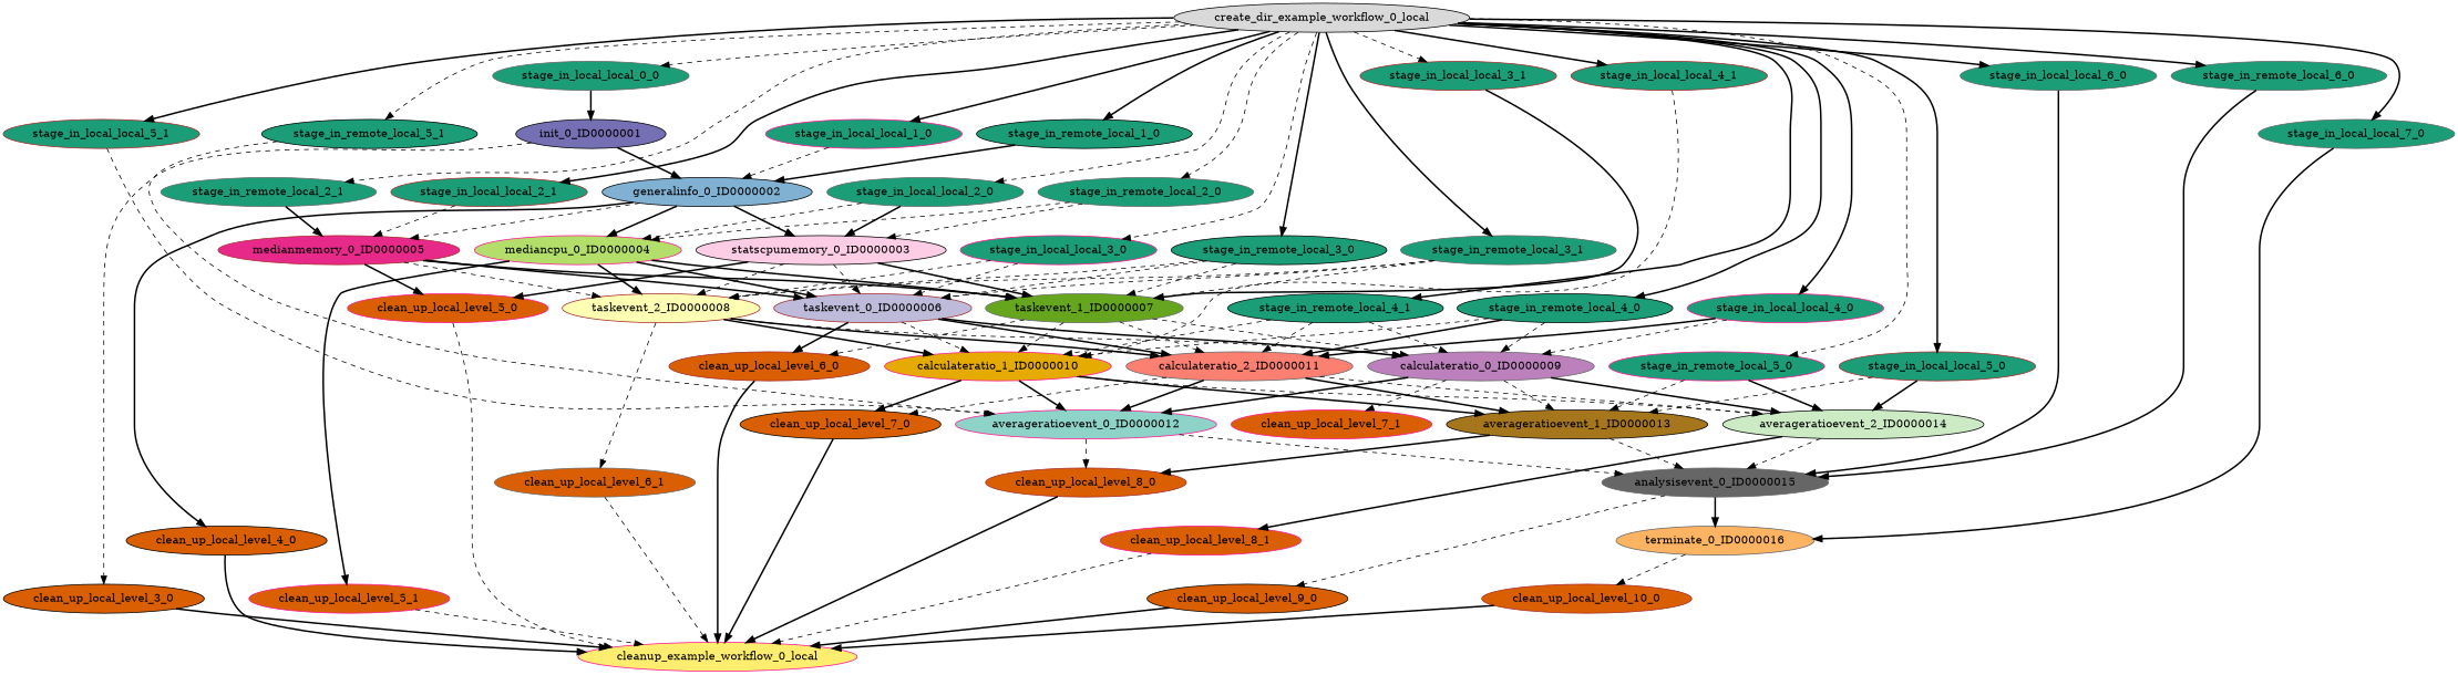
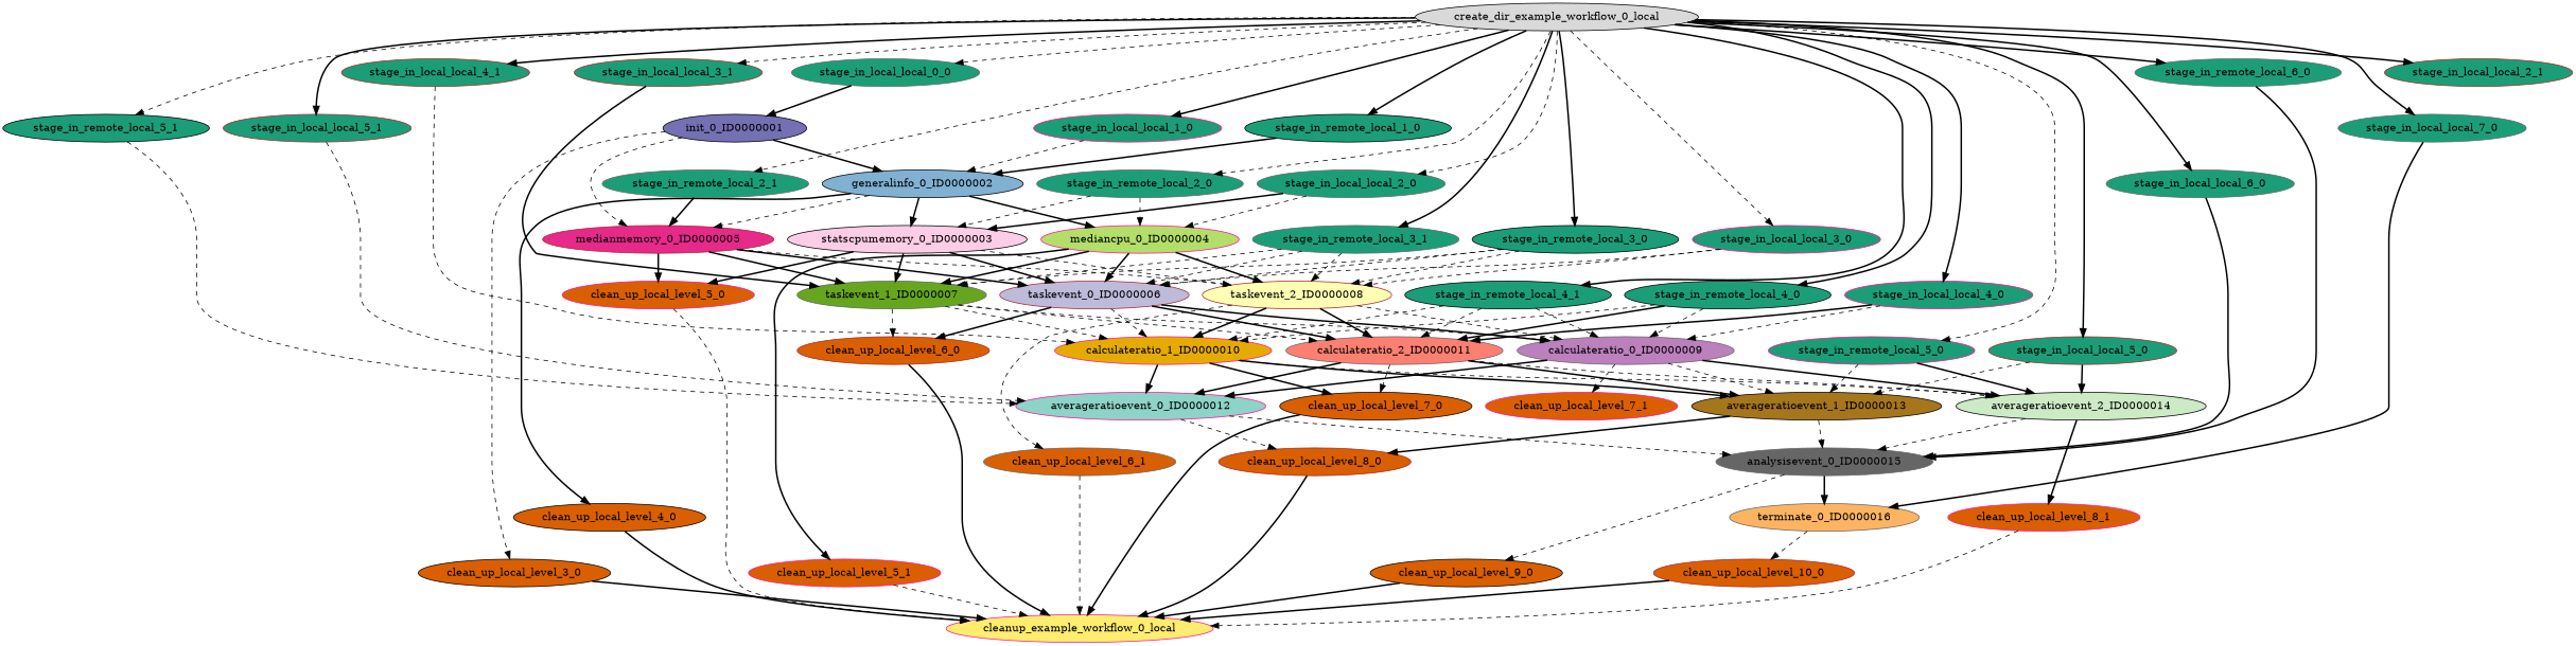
  digraph {
    node [color=black fillcolor="#1b9e77" shape=ellipse style=filled]
    edge [arrowhead=normal arrowsize=1.0 color="#000000" style=bold]
    n1 [color=gray40 label=stage_in_local_local_0_0]
    n2 [fillcolor="#7570b3" label=init_0_ID0000001]
    n3 [fillcolor="#d95f02" label=clean_up_local_level_3_0]
    n4 [fillcolor="#80b1d3" label=generalinfo_0_ID0000002]
    n5 [color=gray40 label=stage_in_remote_local_3_1]
    n6 [color=gray40 fillcolor="#66a61e" label=taskevent_1_ID0000007]
    n7 [color=brown fillcolor="#bebada" label=taskevent_0_ID0000006]
    n8 [color=brown fillcolor="#ffffb3" label=taskevent_2_ID0000008]
    n9 [color=deeppink fillcolor="#e6ab02" label=calculateratio_1_ID0000010]
    n10 [color=gray40 fillcolor="#fb8072" label=calculateratio_2_ID0000011]
    n11 [color=gray40 fillcolor="#bc80bd" label=calculateratio_0_ID0000009]
    n12 [color=brown fillcolor="#d95f02" label=clean_up_local_level_6_0]
    n13 [color=gray40 fillcolor="#d95f02" label=clean_up_local_level_6_1]
    n14 [label=stage_in_remote_local_3_0]
    n15 [color=deeppink fillcolor="#d95f02" label=clean_up_local_level_7_1]
    n16 [color=deeppink fillcolor="#ffed6f" label=cleanup_example_workflow_0_local]
    n17 [fillcolor="#d95f02" label=clean_up_local_level_7_0]
    n18 [label=stage_in_remote_local_4_0]
    n19 [fillcolor="#a6761d" label=averageratioevent_1_ID0000013]
    n20 [color=deeppink fillcolor="#8dd3c7" label=averageratioevent_0_ID0000012]
    n21 [fillcolor="#ccebc5" label=averageratioevent_2_ID0000014]
    n22 [label=stage_in_remote_local_4_1]
    n23 [color=brown fillcolor="#e7298a" label=medianmemory_0_ID0000005]
    n24 [color=deeppink fillcolor="#b3de69" label=mediancpu_0_ID0000004]
    n25 [fillcolor="#fccde5" label=statscpumemory_0_ID0000003]
    n26 [fillcolor="#d95f02" label=clean_up_local_level_4_0]
    n27 [color=deeppink fillcolor="#d95f02" label=clean_up_local_level_5_0]
    n28 [color=gray40 label=stage_in_local_local_6_0]
    n29 [color=gray40 fillcolor="#666666" label=analysisevent_0_ID0000015]
    n30 [fillcolor="#d95f02" label=clean_up_local_level_9_0]
    n31 [color=gray40 fillcolor="#fdb462" label=terminate_0_ID0000016]
    n32 [color=brown fillcolor="#d95f02" label=clean_up_local_level_8_0]
    n33 [color=deeppink fillcolor="#d95f02" label=clean_up_local_level_8_1]
    n34 [label=stage_in_remote_local_1_0]
    n35 [color=brown fillcolor="#d95f02" label=clean_up_local_level_10_0]
    n36 [color=deeppink label=stage_in_local_local_1_0]
    n37 [color=gray40 label=stage_in_remote_local_2_0]
    n38 [color=deeppink fillcolor="#d95f02" label=clean_up_local_level_5_1]
    n39 [color=gray40 label=stage_in_remote_local_2_1]
    n40 [color=deeppink label=stage_in_local_local_4_0]
    n41 [color=brown label=stage_in_local_local_4_1]
    n42 [color=gray40 label=stage_in_remote_local_6_0]
    n43 [color=gray40 label=stage_in_local_local_7_0]
    n44 [label=stage_in_remote_local_5_1]
    n45 [color=deeppink label=stage_in_remote_local_5_0]
    n46 [color=brown label=stage_in_local_local_3_1]
    n47 [color=deeppink label=stage_in_local_local_3_0]
    n48 [color=brown label=stage_in_local_local_5_1]
    n49 [color=brown label=stage_in_local_local_5_0]
    n50 [color=gray40 label=stage_in_local_local_2_0]
    n51 [color=brown label=stage_in_local_local_2_1]
    n52 [fillcolor="#d9d9d9" label=create_dir_example_workflow_0_local]
    n1 -> n2
    n2 -> n3 [style=dashed]
    n2 -> n4
    n3 -> n16
    n4 -> n23 [style=dashed]
    n4 -> n24
    n4 -> n25
    n4 -> n26
    n5 -> n6 [style=dashed]
    n5 -> n7 [style=dashed]
    n5 -> n8 [style=dashed]
    n6 -> n9 [style=dashed]
    n6 -> n10 [style=dashed]
    n6 -> n11 [style=dashed]
    n6 -> n12 [style=dashed]
    n7 -> n9 [style=dashed]
    n7 -> n10
    n7 -> n11
    n7 -> n12
    n8 -> n9
    n8 -> n10
    n8 -> n11 [style=dashed]
    n8 -> n13 [style=dashed]
    n9 -> n17
    n9 -> n19
    n9 -> n20
    n9 -> n21 [style=dashed]
    n10 -> n17 [style=dashed]
    n10 -> n19
    n10 -> n20
    n10 -> n21 [style=dashed]
    n11 -> n15 [style=dashed]
    n11 -> n19 [style=dashed]
    n11 -> n20
    n11 -> n21
    n12 -> n16
    n13 -> n16 [style=dashed]
    n14 -> n6 [style=dashed]
    n14 -> n7 [style=dashed]
    n14 -> n8 [style=dashed]
    n17 -> n16
    n18 -> n9 [style=dashed]
    n18 -> n10
    n18 -> n11 [style=dashed]
    n19 -> n29 [style=dashed]
    n19 -> n32
    n20 -> n29 [style=dashed]
    n20 -> n32 [style=dashed]
    n21 -> n29 [style=dashed]
    n21 -> n33
    n22 -> n9 [style=dashed]
    n22 -> n10 [style=dashed]
    n22 -> n11 [style=dashed]
    n23 -> n6
    n23 -> n7
    n23 -> n8 [style=dashed]
    n23 -> n27
    n24 -> n6
    n24 -> n7
    n24 -> n8
    n24 -> n38
    n25 -> n6
-   n25 -> n7 [style=dashed]
+   n25 -> n7
    n25 -> n8 [style=dashed]
    n25 -> n27
    n26 -> n16
    n27 -> n16 [style=dashed]
    n28 -> n29
    n29 -> n30 [style=dashed]
    n29 -> n31
    n30 -> n16
    n31 -> n35 [style=dashed]
    n32 -> n16
    n33 -> n16 [style=dashed]
    n34 -> n4
    n35 -> n16
    n36 -> n4 [style=dashed]
    n37 -> n24 [style=dashed]
    n37 -> n25 [style=dashed]
    n38 -> n16 [style=dashed]
    n39 -> n23
    n40 -> n10
    n40 -> n11 [style=dashed]
    n41 -> n9 [style=dashed]
    n42 -> n29
    n43 -> n31
    n44 -> n20 [style=dashed]
    n45 -> n19 [style=dashed]
    n45 -> n21
    n46 -> n6
    n47 -> n7 [style=dashed]
    n47 -> n8 [style=dashed]
    n48 -> n20 [style=dashed]
    n49 -> n19 [style=dashed]
    n49 -> n21
    n50 -> n24 [style=dashed]
    n50 -> n25
-   n51 -> n23 [style=dashed]
+   n2 -> n23 [style=dashed]
    n52 -> n1 [style=dashed]
    n52 -> n5
    n52 -> n14
    n52 -> n18
    n52 -> n22
    n52 -> n28
    n52 -> n34
    n52 -> n36
    n52 -> n37 [style=dashed]
    n52 -> n39 [style=dashed]
    n52 -> n40
    n52 -> n41
    n52 -> n42
    n52 -> n43
    n52 -> n44 [style=dashed]
    n52 -> n45 [style=dashed]
    n52 -> n46 [style=dashed]
    n52 -> n47 [style=dashed]
    n52 -> n48
    n52 -> n49
    n52 -> n50 [style=dashed]
    n52 -> n51
  }
